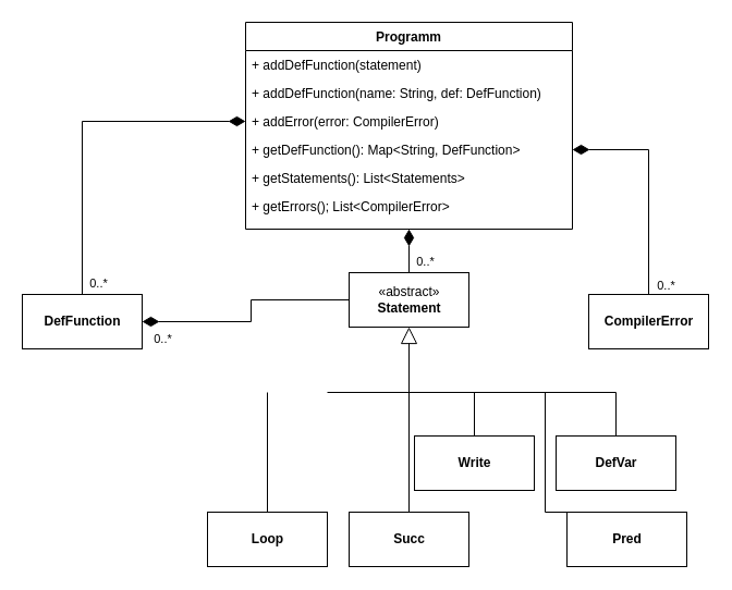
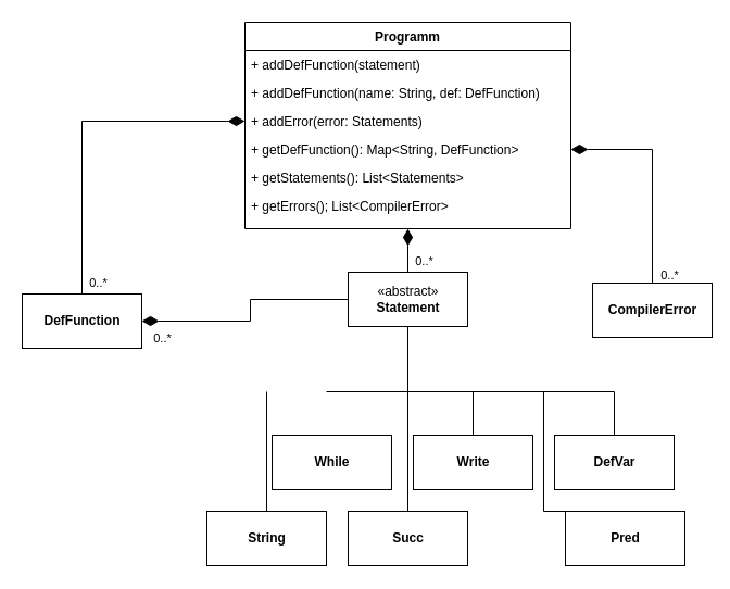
  <mxCell id="0" />
  <mxCell id="1" parent="0" />
  <mxCell id="2" value="«abstract»&lt;br&gt;&lt;b&gt;Statement&lt;/b&gt;" style="html=1;labelBackgroundColor=default;strokeColor=default;" parent="1" vertex="1"><mxGeometry x="320" y="250" width="110" height="50" as="geometry" /></mxCell>
  <mxCell id="3" style="edgeStyle=orthogonalEdgeStyle;rounded=0;orthogonalLoop=1;jettySize=auto;html=1;entryX=0;entryY=0.5;entryDx=0;entryDy=0;startArrow=diamondThin;startFill=1;endArrow=none;endFill=0;startSize=13;endSize=13;sourcePerimeterSpacing=0;" edge="1" parent="1" source="5" target="2"><mxGeometry relative="1" as="geometry" /></mxCell>
  <mxCell id="4" value="0..*" style="edgeLabel;html=1;align=center;verticalAlign=middle;resizable=0;points=[];" vertex="1" connectable="0" parent="3"><mxGeometry x="-0.202" relative="1" as="geometry"><mxPoint x="-66" y="15" as="offset" /></mxGeometry></mxCell>
  <mxCell id="5" value="&lt;b&gt;DefFunction&lt;/b&gt;" style="html=1;labelBackgroundColor=default;strokeColor=default;" parent="1" vertex="1"><mxGeometry x="20" y="270" width="110" height="50" as="geometry" /></mxCell>
  <mxCell id="6" style="edgeStyle=orthogonalEdgeStyle;rounded=0;orthogonalLoop=1;jettySize=auto;html=1;endArrow=none;endFill=0;" parent="1" source="7" edge="1"><mxGeometry relative="1" as="geometry"><mxPoint x="400" y="360" as="targetPoint" /><Array as="points"><mxPoint x="565" y="360" /><mxPoint x="420" y="360" /></Array></mxGeometry></mxCell>
  <mxCell id="7" value="&lt;b&gt;DefVar&lt;/b&gt;" style="html=1;labelBackgroundColor=default;strokeColor=default;" parent="1" vertex="1"><mxGeometry x="510" y="400" width="110" height="50" as="geometry" /></mxCell>
  <mxCell id="8" style="edgeStyle=orthogonalEdgeStyle;rounded=0;orthogonalLoop=1;jettySize=auto;html=1;endArrow=none;endFill=0;exitX=0.5;exitY=0;exitDx=0;exitDy=0;" parent="1" source="9" edge="1"><mxGeometry relative="1" as="geometry"><mxPoint x="560" y="360" as="targetPoint" /><Array as="points"><mxPoint x="500" y="470" /><mxPoint x="500" y="360" /></Array></mxGeometry></mxCell>
  <mxCell id="9" value="&lt;b&gt;Pred&lt;/b&gt;" style="html=1;labelBackgroundColor=default;strokeColor=default;" parent="1" vertex="1"><mxGeometry x="520" y="470" width="110" height="50" as="geometry" /></mxCell>
- <mxCell id="10" style="edgeStyle=orthogonalEdgeStyle;rounded=0;orthogonalLoop=1;jettySize=auto;html=1;endArrow=block;endFill=0;entryX=0.5;entryY=1;entryDx=0;entryDy=0;startSize=13;endSize=13;" parent="1" source="11" edge="1" target="2"><mxGeometry relative="1" as="geometry"><mxPoint x="375" y="360" as="targetPoint" /></mxGeometry></mxCell>
+ <mxCell id="10" style="edgeStyle=orthogonalEdgeStyle;rounded=0;orthogonalLoop=1;jettySize=auto;html=1;endArrow=none;endFill=0;entryX=0.5;entryY=1;entryDx=0;entryDy=0;startSize=13;endSize=13;" parent="1" source="11" edge="1" target="2"><mxGeometry relative="1" as="geometry"><mxPoint x="375" y="360" as="targetPoint" /></mxGeometry></mxCell>
  <mxCell id="11" value="&lt;b&gt;Succ&lt;/b&gt;" style="html=1;labelBackgroundColor=default;strokeColor=default;" parent="1" vertex="1"><mxGeometry x="320" y="470" width="110" height="50" as="geometry" /></mxCell>
  <mxCell id="12" style="edgeStyle=orthogonalEdgeStyle;rounded=0;orthogonalLoop=1;jettySize=auto;html=1;endArrow=none;endFill=0;" parent="1" source="13" edge="1"><mxGeometry relative="1" as="geometry"><mxPoint x="245" y="360" as="targetPoint" /></mxGeometry></mxCell>
- <mxCell id="13" value="&lt;b&gt;Loop&lt;/b&gt;" style="html=1;labelBackgroundColor=default;strokeColor=default;" parent="1" vertex="1"><mxGeometry x="190" y="470" width="110" height="50" as="geometry" /></mxCell>
+ <mxCell id="13" value="&lt;b&gt;String&lt;/b&gt;" style="html=1;labelBackgroundColor=default;strokeColor=default;" parent="1" vertex="1"><mxGeometry x="190" y="470" width="110" height="50" as="geometry" /></mxCell>
+ <mxCell id="14" value="&lt;b&gt;While&lt;/b&gt;" style="html=1;labelBackgroundColor=default;strokeColor=default;" parent="1" vertex="1"><mxGeometry x="250" y="400" width="110" height="50" as="geometry" /></mxCell>
  <mxCell id="15" style="edgeStyle=orthogonalEdgeStyle;rounded=0;orthogonalLoop=1;jettySize=auto;html=1;endArrow=none;endFill=0;" parent="1" source="16" edge="1"><mxGeometry relative="1" as="geometry"><mxPoint x="300" y="360" as="targetPoint" /><Array as="points"><mxPoint x="435" y="360" /></Array></mxGeometry></mxCell>
  <mxCell id="16" value="&lt;b&gt;Write&lt;/b&gt;" style="html=1;labelBackgroundColor=default;strokeColor=default;" parent="1" vertex="1"><mxGeometry x="380" y="400" width="110" height="50" as="geometry" /></mxCell>
  <mxCell id="17" value="0..*" style="edgeStyle=orthogonalEdgeStyle;rounded=0;orthogonalLoop=1;jettySize=auto;html=1;entryX=0.5;entryY=0;entryDx=0;entryDy=0;endArrow=none;endFill=0;startArrow=diamondThin;startFill=1;sourcePerimeterSpacing=0;startSize=13;" edge="1" parent="1" source="18" target="2"><mxGeometry x="0.667" y="15" relative="1" as="geometry"><mxPoint as="offset" /></mxGeometry></mxCell>
  <mxCell id="18" value="Programm" style="swimlane;fontStyle=1;align=center;verticalAlign=top;childLayout=stackLayout;horizontal=1;startSize=26;horizontalStack=0;resizeParent=1;resizeLast=0;collapsible=1;marginBottom=0;rounded=0;shadow=0;strokeWidth=1;" vertex="1" parent="1"><mxGeometry x="225" y="20" width="300" height="190" as="geometry"><mxRectangle x="550" y="140" width="160" height="26" as="alternateBounds" /></mxGeometry></mxCell>
  <mxCell id="19" value="+ addDefFunction(statement)" style="text;align=left;verticalAlign=top;spacingLeft=4;spacingRight=4;overflow=hidden;rotatable=0;points=[[0,0.5],[1,0.5]];portConstraint=eastwest;" vertex="1" parent="18"><mxGeometry y="26" width="300" height="26" as="geometry" /></mxCell>
  <mxCell id="20" value="+ addDefFunction(name: String, def: DefFunction)" style="text;align=left;verticalAlign=top;spacingLeft=4;spacingRight=4;overflow=hidden;rotatable=0;points=[[0,0.5],[1,0.5]];portConstraint=eastwest;labelBackgroundColor=default;" vertex="1" parent="18"><mxGeometry y="52" width="300" height="26" as="geometry" /></mxCell>
- <mxCell id="21" value="+ addError(error: CompilerError)" style="text;align=left;verticalAlign=top;spacingLeft=4;spacingRight=4;overflow=hidden;rotatable=0;points=[[0,0.5],[1,0.5]];portConstraint=eastwest;labelBackgroundColor=default;" vertex="1" parent="18"><mxGeometry y="78" width="300" height="26" as="geometry" /></mxCell>
+ <mxCell id="21" value="+ addError(error: Statements)" style="text;align=left;verticalAlign=top;spacingLeft=4;spacingRight=4;overflow=hidden;rotatable=0;points=[[0,0.5],[1,0.5]];portConstraint=eastwest;labelBackgroundColor=default;" vertex="1" parent="18"><mxGeometry y="78" width="300" height="26" as="geometry" /></mxCell>
  <mxCell id="22" value="+ getDefFunction(): Map&lt;String, DefFunction&gt;" style="text;align=left;verticalAlign=top;spacingLeft=4;spacingRight=4;overflow=hidden;rotatable=0;points=[[0,0.5],[1,0.5]];portConstraint=eastwest;labelBackgroundColor=default;" vertex="1" parent="18"><mxGeometry y="104" width="300" height="26" as="geometry" /></mxCell>
  <mxCell id="23" value="+ getStatements(): List&lt;Statements&gt;" style="text;align=left;verticalAlign=top;spacingLeft=4;spacingRight=4;overflow=hidden;rotatable=0;points=[[0,0.5],[1,0.5]];portConstraint=eastwest;labelBackgroundColor=default;" vertex="1" parent="18"><mxGeometry y="130" width="300" height="26" as="geometry" /></mxCell>
  <mxCell id="24" value="+ getErrors(); List&lt;CompilerError&gt;" style="text;align=left;verticalAlign=top;spacingLeft=4;spacingRight=4;overflow=hidden;rotatable=0;points=[[0,0.5],[1,0.5]];portConstraint=eastwest;labelBackgroundColor=default;" vertex="1" parent="18"><mxGeometry y="156" width="300" height="26" as="geometry" /></mxCell>
  <mxCell id="25" value="0..*" style="edgeStyle=orthogonalEdgeStyle;rounded=0;orthogonalLoop=1;jettySize=auto;html=1;entryX=0.5;entryY=0;entryDx=0;entryDy=0;startArrow=diamondThin;startFill=1;endArrow=none;endFill=0;startSize=13;endSize=13;sourcePerimeterSpacing=0;" edge="1" parent="1" source="21" target="5"><mxGeometry x="0.935" y="15" relative="1" as="geometry"><mxPoint as="offset" /></mxGeometry></mxCell>
- <mxCell id="26" value="&lt;b&gt;CompilerError&lt;/b&gt;" style="html=1;labelBackgroundColor=default;strokeColor=default;" vertex="1" parent="1"><mxGeometry x="540" y="270" width="110" height="50" as="geometry" /></mxCell>
+ <mxCell id="26" value="&lt;b&gt;CompilerError&lt;/b&gt;" style="html=1;labelBackgroundColor=default;strokeColor=default;" vertex="1" parent="1"><mxGeometry x="545" y="260" width="110" height="50" as="geometry" /></mxCell>
  <mxCell id="27" style="edgeStyle=orthogonalEdgeStyle;rounded=0;orthogonalLoop=1;jettySize=auto;html=1;entryX=0.5;entryY=0;entryDx=0;entryDy=0;startArrow=diamondThin;startFill=1;endArrow=none;endFill=0;startSize=13;endSize=13;sourcePerimeterSpacing=0;" edge="1" parent="1" source="22" target="26"><mxGeometry relative="1" as="geometry" /></mxCell>
  <mxCell id="28" value="0..*" style="edgeLabel;html=1;align=center;verticalAlign=middle;resizable=0;points=[];" vertex="1" connectable="0" parent="27"><mxGeometry x="0.552" y="3" relative="1" as="geometry"><mxPoint x="12" y="36" as="offset" /></mxGeometry></mxCell>
